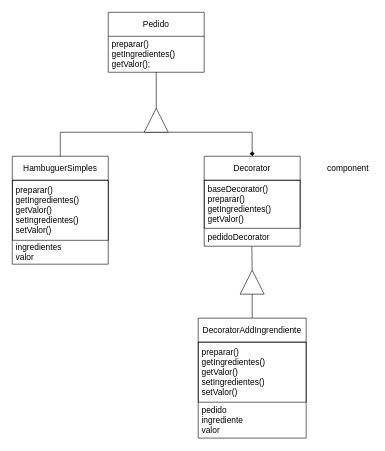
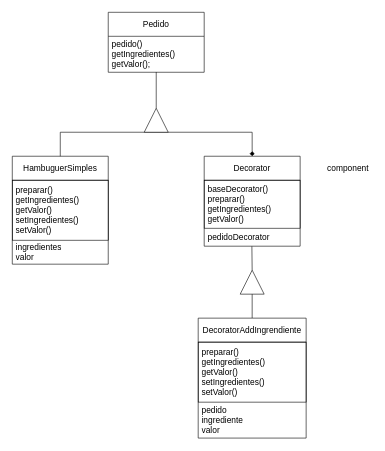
  <mxCell id="0" />
  <mxCell id="1" parent="0" />
  <mxCell id="2" value="Pedido" style="swimlane;fontStyle=0;childLayout=stackLayout;horizontal=1;startSize=40;horizontalStack=0;resizeParent=1;resizeParentMax=0;resizeLast=0;collapsible=1;marginBottom=0;whiteSpace=wrap;html=1;fontSize=14;" vertex="1" parent="1"><mxGeometry x="180" y="20" width="160" height="100" as="geometry" /></mxCell>
- <mxCell id="3" value="preparar()&lt;br&gt;getIngredientes()&lt;br&gt;getValor();" style="text;strokeColor=none;fillColor=none;align=left;verticalAlign=middle;spacingLeft=4;spacingRight=4;overflow=hidden;points=[[0,0.5],[1,0.5]];portConstraint=eastwest;rotatable=0;whiteSpace=wrap;html=1;fontSize=14;" vertex="1" parent="2"><mxGeometry y="40" width="160" height="60" as="geometry" /></mxCell>
+ <mxCell id="3" value="pedido()&lt;br&gt;getIngredientes()&lt;br&gt;getValor();" style="text;strokeColor=none;fillColor=none;align=left;verticalAlign=middle;spacingLeft=4;spacingRight=4;overflow=hidden;points=[[0,0.5],[1,0.5]];portConstraint=eastwest;rotatable=0;whiteSpace=wrap;html=1;fontSize=14;" vertex="1" parent="2"><mxGeometry y="40" width="160" height="60" as="geometry" /></mxCell>
  <mxCell id="4" value="HambuguerSimples" style="swimlane;fontStyle=0;childLayout=stackLayout;horizontal=1;startSize=40;horizontalStack=0;resizeParent=1;resizeParentMax=0;resizeLast=0;collapsible=1;marginBottom=0;whiteSpace=wrap;html=1;fontSize=14;" vertex="1" parent="1"><mxGeometry x="20" y="260" width="160" height="180" as="geometry" /></mxCell>
  <mxCell id="5" value="preparar()&lt;br&gt;getIngredientes()&lt;br&gt;getValor()&lt;br&gt;setIngredientes()&lt;br&gt;setValor()" style="text;strokeColor=default;fillColor=none;align=left;verticalAlign=middle;spacingLeft=4;spacingRight=4;overflow=hidden;points=[[0,0.5],[1,0.5]];portConstraint=eastwest;rotatable=0;whiteSpace=wrap;html=1;fontSize=14;" vertex="1" parent="4"><mxGeometry y="40" width="160" height="100" as="geometry" /></mxCell>
  <mxCell id="6" value="ingredientes&lt;br&gt;valor" style="text;strokeColor=none;fillColor=none;align=left;verticalAlign=middle;spacingLeft=4;spacingRight=4;overflow=hidden;points=[[0,0.5],[1,0.5]];portConstraint=eastwest;rotatable=0;whiteSpace=wrap;html=1;fontSize=14;" vertex="1" parent="4"><mxGeometry y="140" width="160" height="40" as="geometry" /></mxCell>
  <mxCell id="7" value="Decorator" style="swimlane;fontStyle=0;childLayout=stackLayout;horizontal=1;startSize=40;horizontalStack=0;resizeParent=1;resizeParentMax=0;resizeLast=0;collapsible=1;marginBottom=0;whiteSpace=wrap;html=1;fontSize=14;" vertex="1" parent="1"><mxGeometry x="340" y="260" width="160" height="150" as="geometry" /></mxCell>
  <mxCell id="8" value="baseDecorator()&lt;br&gt;preparar()&lt;br&gt;getIngredientes()&lt;br&gt;getValor()" style="text;strokeColor=default;fillColor=none;align=left;verticalAlign=middle;spacingLeft=4;spacingRight=4;overflow=hidden;points=[[0,0.5],[1,0.5]];portConstraint=eastwest;rotatable=0;whiteSpace=wrap;html=1;fontSize=14;" vertex="1" parent="7"><mxGeometry y="40" width="160" height="80" as="geometry" /></mxCell>
  <mxCell id="9" value="pedidoDecorator" style="text;strokeColor=none;fillColor=none;align=left;verticalAlign=middle;spacingLeft=4;spacingRight=4;overflow=hidden;points=[[0,0.5],[1,0.5]];portConstraint=eastwest;rotatable=0;whiteSpace=wrap;html=1;fontSize=14;" vertex="1" parent="7"><mxGeometry y="120" width="160" height="30" as="geometry" /></mxCell>
  <mxCell id="10" value="" style="endArrow=diamond;html=1;fontSize=14;exitX=0.5;exitY=0;exitDx=0;exitDy=0;entryX=0.5;entryY=0;entryDx=0;entryDy=0;rounded=0;" edge="1" parent="1" source="4" target="7"><mxGeometry width="50" height="50" relative="1" as="geometry"><mxPoint x="300" y="410" as="sourcePoint" /><mxPoint x="350" y="360" as="targetPoint" /><Array as="points"><mxPoint x="100" y="220" /><mxPoint x="420" y="220" /></Array></mxGeometry></mxCell>
  <mxCell id="11" value="" style="triangle;whiteSpace=wrap;html=1;fontSize=14;rotation=-90;" vertex="1" parent="1"><mxGeometry x="240" y="180" width="40" height="40" as="geometry" /></mxCell>
  <mxCell id="12" value="" style="endArrow=none;html=1;rounded=0;fontSize=14;exitX=1;exitY=0.5;exitDx=0;exitDy=0;entryX=0.5;entryY=0.994;entryDx=0;entryDy=0;entryPerimeter=0;" edge="1" parent="1" source="11" target="3"><mxGeometry width="50" height="50" relative="1" as="geometry"><mxPoint x="220" y="410" as="sourcePoint" /><mxPoint x="260" y="140" as="targetPoint" /></mxGeometry></mxCell>
  <mxCell id="13" value="component" style="text;html=1;strokeColor=none;fillColor=none;align=center;verticalAlign=middle;whiteSpace=wrap;rounded=0;fontSize=14;" vertex="1" parent="1"><mxGeometry x="540" y="270" width="80" height="20" as="geometry" /></mxCell>
  <mxCell id="14" value="" style="triangle;whiteSpace=wrap;html=1;fontSize=14;rotation=-90;" vertex="1" parent="1"><mxGeometry x="400" y="450" width="40" height="40" as="geometry" /></mxCell>
  <mxCell id="15" value="" style="endArrow=none;html=1;rounded=0;fontSize=14;exitX=1;exitY=0.5;exitDx=0;exitDy=0;entryX=0.497;entryY=1.01;entryDx=0;entryDy=0;entryPerimeter=0;" edge="1" parent="1" source="14" target="9"><mxGeometry width="50" height="50" relative="1" as="geometry"><mxPoint x="380" y="710" as="sourcePoint" /><mxPoint x="420" y="440" as="targetPoint" /></mxGeometry></mxCell>
  <mxCell id="16" style="edgeStyle=none;html=1;entryX=0;entryY=0.5;entryDx=0;entryDy=0;endArrow=none;endFill=0;" edge="1" parent="1" source="17" target="14"><mxGeometry relative="1" as="geometry" /></mxCell>
  <mxCell id="17" value="DecoratorAddIngrendiente" style="swimlane;fontStyle=0;childLayout=stackLayout;horizontal=1;startSize=40;horizontalStack=0;resizeParent=1;resizeParentMax=0;resizeLast=0;collapsible=1;marginBottom=0;whiteSpace=wrap;html=1;fontSize=14;" vertex="1" parent="1"><mxGeometry x="330" y="530" width="180" height="200" as="geometry" /></mxCell>
  <mxCell id="18" value="preparar()&lt;br&gt;getIngredientes()&lt;br&gt;getValor()&lt;br&gt;setIngredientes()&lt;br&gt;setValor()" style="text;strokeColor=default;fillColor=none;align=left;verticalAlign=middle;spacingLeft=4;spacingRight=4;overflow=hidden;points=[[0,0.5],[1,0.5]];portConstraint=eastwest;rotatable=0;whiteSpace=wrap;html=1;fontSize=14;" vertex="1" parent="17"><mxGeometry y="40" width="180" height="100" as="geometry" /></mxCell>
  <mxCell id="19" value="pedido&lt;br&gt;ingrediente&lt;br&gt;valor" style="text;strokeColor=none;fillColor=none;align=left;verticalAlign=middle;spacingLeft=4;spacingRight=4;overflow=hidden;points=[[0,0.5],[1,0.5]];portConstraint=eastwest;rotatable=0;whiteSpace=wrap;html=1;fontSize=14;" vertex="1" parent="17"><mxGeometry y="140" width="180" height="60" as="geometry" /></mxCell>
